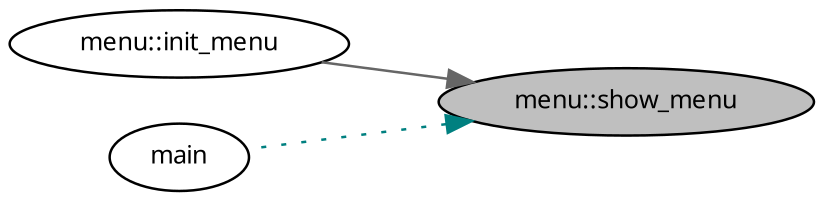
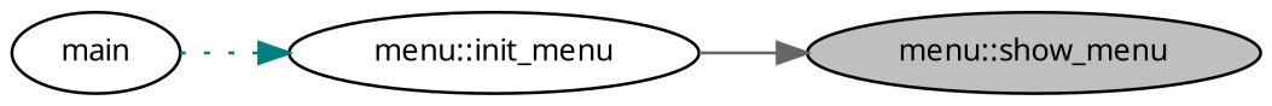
  digraph {
    fontname="Noto Sans"
    rankdir=RL
    node [color=black fillcolor=white fontname="Noto Sans" fontsize=10 shape=ellipse style=filled]
    edge [dir=back fontname="Noto Sans" fontsize=10 labelfontname=Helvetica labelfontsize=10]
    n1 [fillcolor=grey75 fontcolor=black height=0.2 label="menu::show_menu" width=0.4]
    n2 [height=0.2 label="menu::init_menu" width=0.4]
    n3 [height=0.2 label=main width=0.4]
    n1 -> n2 [color=gray40 style=solid]
-   n1 -> n3 [color=teal style=dotted]
+   n2 -> n3 [color=teal style=dotted]
  }
